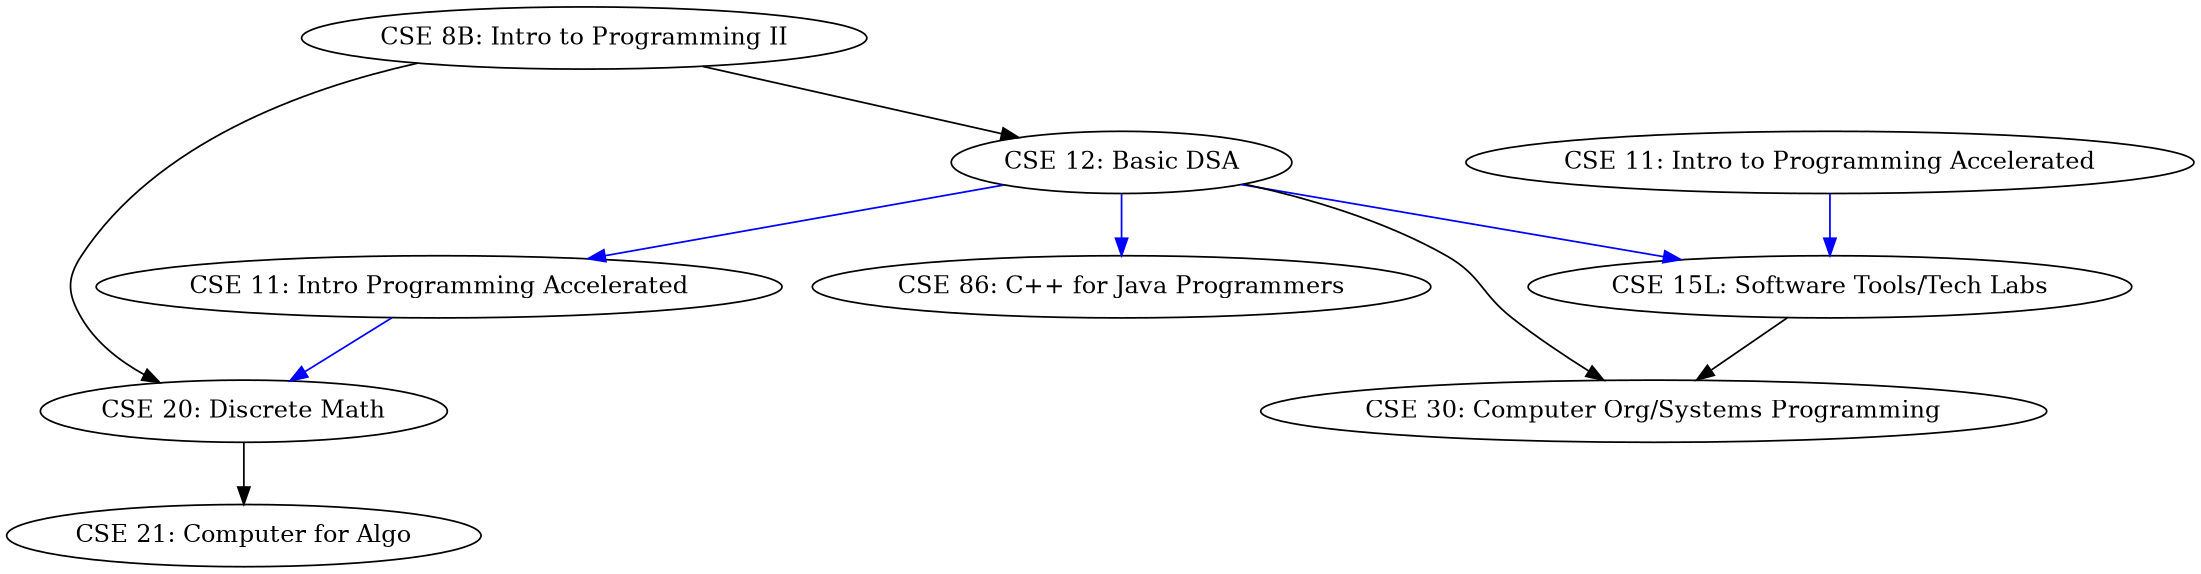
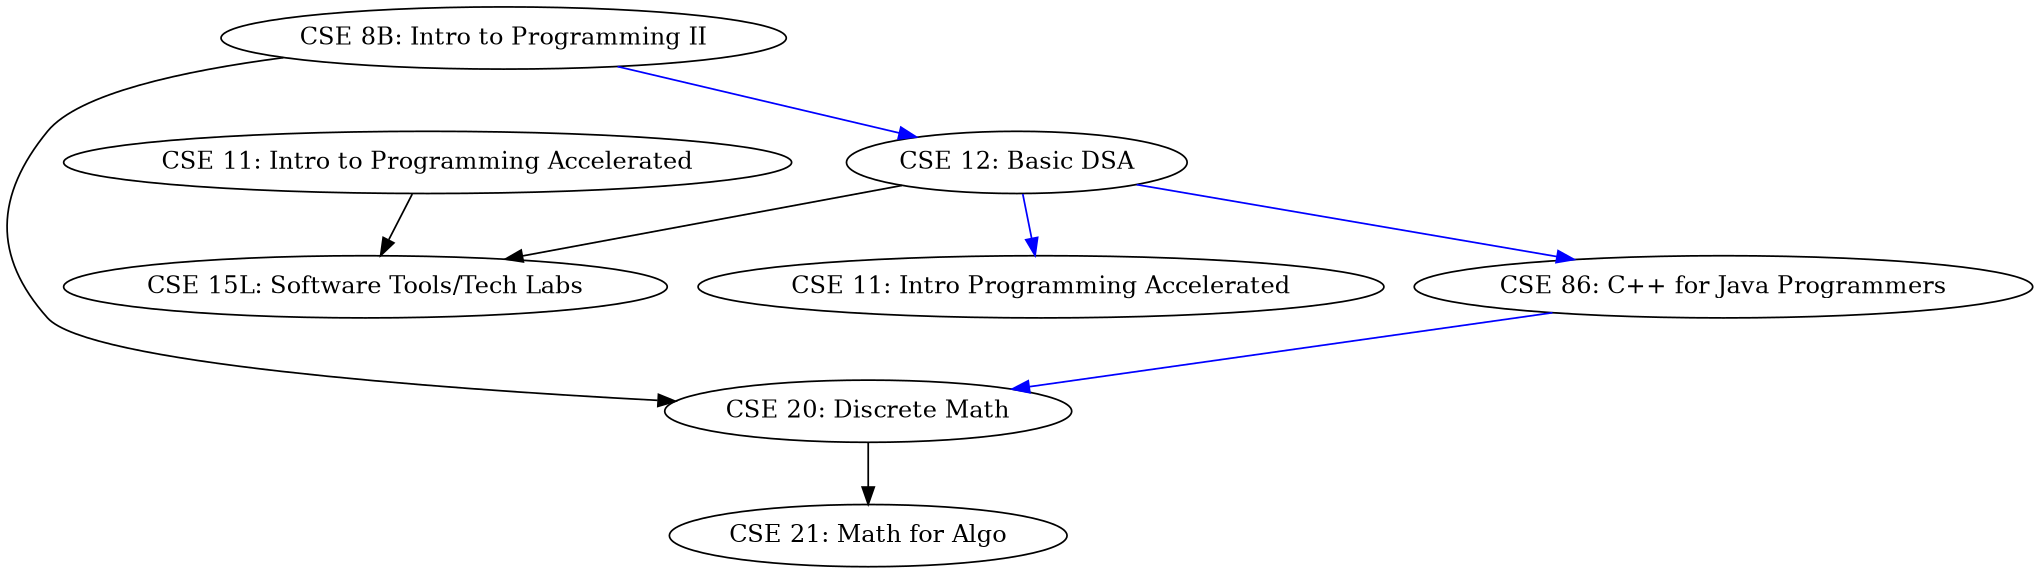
  digraph {
    edge [color=blue]
    "CSE 8B: Intro to Programming II"
    "CSE 20: Discrete Math"
    "CSE 12: Basic DSA"
-   "CSE 21: Math for Algo" [label="CSE 21: Computer for Algo"]
+   "CSE 21: Math for Algo"
    "CSE 15L: Software Tools/Tech Labs"
    "CSE 11: Intro Programming Accelerated"
-   "CSE 30: Computer Org/Systems Programming"
    "CSE 86: C++ for Java Programmers"
    "CSE 11: Intro to Programming Accelerated"
    "CSE 8B: Intro to Programming II" -> "CSE 20: Discrete Math" [color=black]
-   "CSE 8B: Intro to Programming II" -> "CSE 12: Basic DSA" [color=black]
+   "CSE 8B: Intro to Programming II" -> "CSE 12: Basic DSA"
    "CSE 20: Discrete Math" -> "CSE 21: Math for Algo" [color=""]
-   "CSE 12: Basic DSA" -> "CSE 15L: Software Tools/Tech Labs"
+   "CSE 12: Basic DSA" -> "CSE 15L: Software Tools/Tech Labs" [color=black]
    "CSE 12: Basic DSA" -> "CSE 11: Intro Programming Accelerated"
-   "CSE 12: Basic DSA" -> "CSE 30: Computer Org/Systems Programming" [color=""]
    "CSE 12: Basic DSA" -> "CSE 86: C++ for Java Programmers"
-   "CSE 15L: Software Tools/Tech Labs" -> "CSE 30: Computer Org/Systems Programming" [color=""]
-   "CSE 11: Intro Programming Accelerated" -> "CSE 20: Discrete Math"
-   "CSE 11: Intro to Programming Accelerated" -> "CSE 15L: Software Tools/Tech Labs"
+   "CSE 86: C++ for Java Programmers" -> "CSE 20: Discrete Math"
+   "CSE 11: Intro to Programming Accelerated" -> "CSE 15L: Software Tools/Tech Labs" [color=black]
  }
